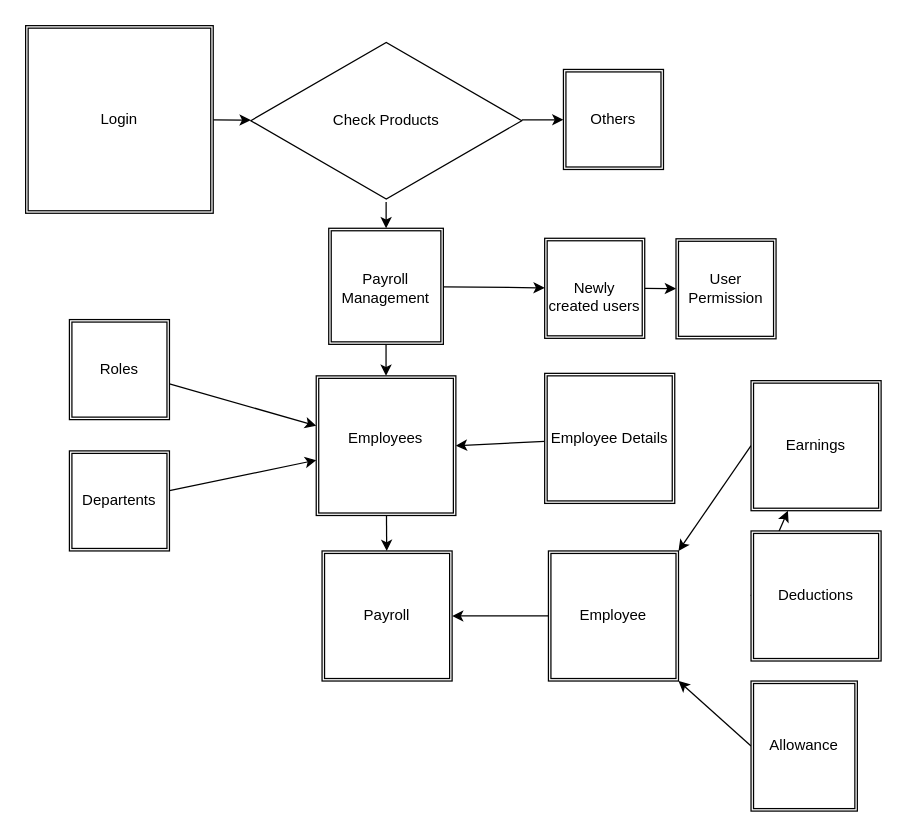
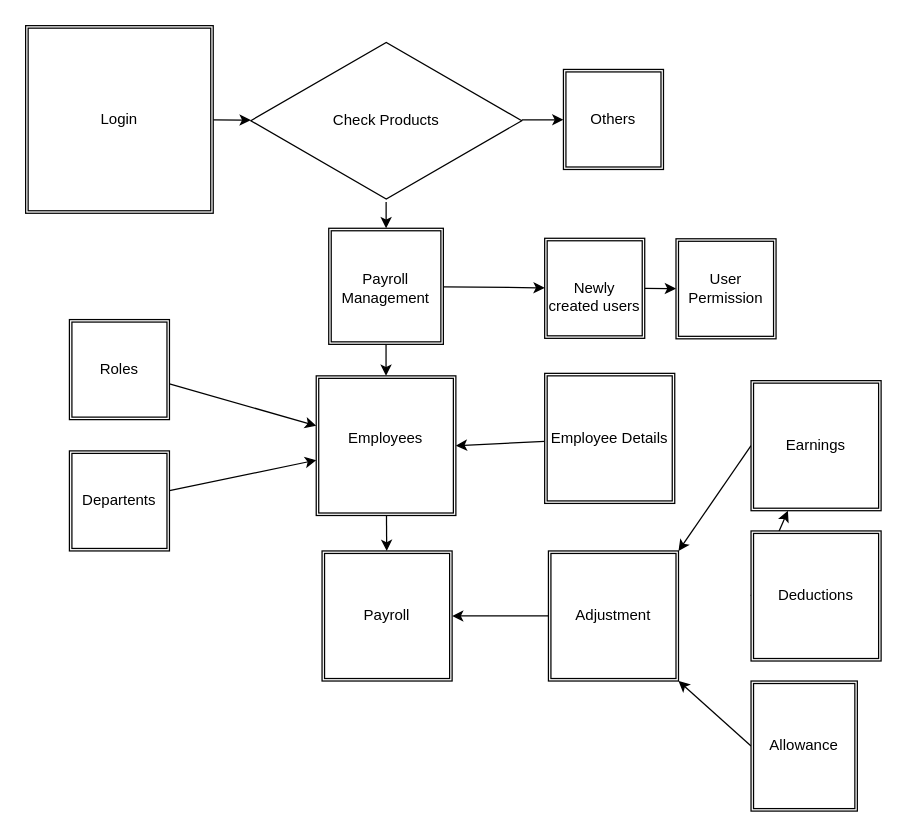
  <mxCell id="0" />
  <mxCell id="1" parent="0" />
  <mxCell id="2" value="" style="edgeStyle=none;html=1;" edge="1" parent="1" source="3" target="6"><mxGeometry relative="1" as="geometry" /></mxCell>
  <mxCell id="3" value="Login" style="shape=ext;double=1;whiteSpace=wrap;html=1;aspect=fixed;" vertex="1" parent="1"><mxGeometry x="20" y="20" width="150" height="150" as="geometry" /></mxCell>
  <mxCell id="4" value="" style="edgeStyle=none;html=1;" edge="1" parent="1" source="6" target="7"><mxGeometry relative="1" as="geometry" /></mxCell>
  <mxCell id="5" value="" style="edgeStyle=none;html=1;" edge="1" parent="1" source="6" target="10"><mxGeometry relative="1" as="geometry" /></mxCell>
  <mxCell id="6" value="Check Products" style="html=1;whiteSpace=wrap;aspect=fixed;shape=isoRectangle;" vertex="1" parent="1"><mxGeometry x="200" y="31" width="216.67" height="130" as="geometry" /></mxCell>
  <mxCell id="7" value="Others" style="shape=ext;double=1;whiteSpace=wrap;html=1;aspect=fixed;" vertex="1" parent="1"><mxGeometry x="450" y="55" width="80" height="80" as="geometry" /></mxCell>
  <mxCell id="8" value="" style="edgeStyle=none;html=1;" edge="1" parent="1" source="10" target="13"><mxGeometry relative="1" as="geometry" /></mxCell>
  <mxCell id="9" value="" style="edgeStyle=none;html=1;" edge="1" parent="1" source="10" target="21"><mxGeometry relative="1" as="geometry" /></mxCell>
  <mxCell id="10" value="" style="shape=ext;double=1;whiteSpace=wrap;html=1;aspect=fixed;" vertex="1" parent="1"><mxGeometry x="262.34" y="182" width="91.66" height="92.81" as="geometry" /></mxCell>
  <mxCell id="11" value="Payroll&lt;br&gt;Management" style="text;html=1;strokeColor=none;fillColor=none;align=center;verticalAlign=middle;whiteSpace=wrap;rounded=0;" vertex="1" parent="1"><mxGeometry x="278.34" y="215" width="60" height="30" as="geometry" /></mxCell>
  <mxCell id="12" value="" style="edgeStyle=none;html=1;" edge="1" parent="1" source="13" target="19"><mxGeometry relative="1" as="geometry" /></mxCell>
  <mxCell id="13" value="" style="shape=ext;double=1;whiteSpace=wrap;html=1;aspect=fixed;" vertex="1" parent="1"><mxGeometry x="252.34" y="300" width="111.66" height="111.66" as="geometry" /></mxCell>
  <mxCell id="14" value="Employees" style="text;html=1;strokeColor=none;fillColor=none;align=center;verticalAlign=middle;whiteSpace=wrap;rounded=0;" vertex="1" parent="1"><mxGeometry x="278.34" y="335" width="60" height="30" as="geometry" /></mxCell>
  <mxCell id="15" value="" style="edgeStyle=none;html=1;" edge="1" parent="1" source="16" target="13"><mxGeometry relative="1" as="geometry" /></mxCell>
  <mxCell id="16" value="Roles" style="shape=ext;double=1;whiteSpace=wrap;html=1;aspect=fixed;" vertex="1" parent="1"><mxGeometry x="55" y="255" width="80" height="80" as="geometry" /></mxCell>
  <mxCell id="17" value="" style="edgeStyle=none;html=1;" edge="1" parent="1" source="18" target="13"><mxGeometry relative="1" as="geometry" /></mxCell>
  <mxCell id="18" value="Departents" style="shape=ext;double=1;whiteSpace=wrap;html=1;aspect=fixed;" vertex="1" parent="1"><mxGeometry x="55" y="360" width="80" height="80" as="geometry" /></mxCell>
  <mxCell id="19" value="Payroll" style="shape=ext;double=1;whiteSpace=wrap;html=1;aspect=fixed;" vertex="1" parent="1"><mxGeometry x="257" y="440" width="104" height="104" as="geometry" /></mxCell>
  <mxCell id="20" value="" style="edgeStyle=none;html=1;" edge="1" parent="1" source="21" target="22"><mxGeometry relative="1" as="geometry" /></mxCell>
  <mxCell id="21" value="&lt;br&gt;Newly created users" style="shape=ext;double=1;whiteSpace=wrap;html=1;aspect=fixed;" vertex="1" parent="1"><mxGeometry x="435" y="190" width="80" height="80" as="geometry" /></mxCell>
  <mxCell id="22" value="User Permission" style="shape=ext;double=1;whiteSpace=wrap;html=1;aspect=fixed;" vertex="1" parent="1"><mxGeometry x="540" y="190.4" width="80" height="80" as="geometry" /></mxCell>
  <mxCell id="23" style="edgeStyle=none;html=1;exitX=0;exitY=0.5;exitDx=0;exitDy=0;" edge="1" parent="1" source="24" target="28"><mxGeometry relative="1" as="geometry" /></mxCell>
  <mxCell id="24" value="Deductions" style="shape=ext;double=1;whiteSpace=wrap;html=1;aspect=fixed;" vertex="1" parent="1"><mxGeometry x="600" y="424" width="104" height="104" as="geometry" /></mxCell>
  <mxCell id="25" style="edgeStyle=none;html=1;exitX=0;exitY=0.5;exitDx=0;exitDy=0;entryX=1;entryY=1;entryDx=0;entryDy=0;" edge="1" parent="1" source="26" target="30"><mxGeometry relative="1" as="geometry" /></mxCell>
  <mxCell id="26" value="Allowance" style="shape=ext;double=1;whiteSpace=wrap;html=1;aspect=fixed;" vertex="1" parent="1"><mxGeometry x="600" y="544" width="85" height="104" as="geometry" /></mxCell>
  <mxCell id="27" style="edgeStyle=none;html=1;exitX=0;exitY=0.5;exitDx=0;exitDy=0;entryX=1;entryY=0;entryDx=0;entryDy=0;" edge="1" parent="1" source="28" target="30"><mxGeometry relative="1" as="geometry" /></mxCell>
  <mxCell id="28" value="Earnings" style="shape=ext;double=1;whiteSpace=wrap;html=1;aspect=fixed;" vertex="1" parent="1"><mxGeometry x="600" y="303.83" width="104" height="104" as="geometry" /></mxCell>
  <mxCell id="29" style="edgeStyle=none;html=1;exitX=0;exitY=0.5;exitDx=0;exitDy=0;entryX=1;entryY=0.5;entryDx=0;entryDy=0;" edge="1" parent="1" source="30" target="19"><mxGeometry relative="1" as="geometry" /></mxCell>
- <mxCell id="30" value="Employee" style="shape=ext;double=1;whiteSpace=wrap;html=1;aspect=fixed;" vertex="1" parent="1"><mxGeometry x="438" y="440" width="104" height="104" as="geometry" /></mxCell>
+ <mxCell id="30" value="Adjustment" style="shape=ext;double=1;whiteSpace=wrap;html=1;aspect=fixed;" vertex="1" parent="1"><mxGeometry x="438" y="440" width="104" height="104" as="geometry" /></mxCell>
  <mxCell id="31" style="edgeStyle=none;html=1;entryX=1;entryY=0.5;entryDx=0;entryDy=0;" edge="1" parent="1" source="32" target="13"><mxGeometry relative="1" as="geometry" /></mxCell>
  <mxCell id="32" value="Employee Details" style="shape=ext;double=1;whiteSpace=wrap;html=1;aspect=fixed;" vertex="1" parent="1"><mxGeometry x="435" y="298" width="104" height="104" as="geometry" /></mxCell>
